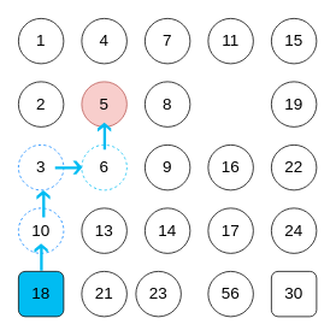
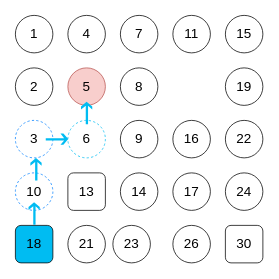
  <mxCell id="0" />
  <mxCell id="1" parent="0" />
  <mxCell id="2" value="1" style="ellipse;whiteSpace=wrap;html=1;aspect=fixed;fontSize=18;" vertex="1" parent="1"><mxGeometry x="20" y="20" width="50" height="50" as="geometry" /></mxCell>
  <mxCell id="3" value="4" style="ellipse;whiteSpace=wrap;html=1;aspect=fixed;fontSize=18;" vertex="1" parent="1"><mxGeometry x="90" y="20" width="50" height="50" as="geometry" /></mxCell>
  <mxCell id="4" value="7" style="ellipse;whiteSpace=wrap;html=1;aspect=fixed;fontSize=18;" vertex="1" parent="1"><mxGeometry x="160" y="20" width="50" height="50" as="geometry" /></mxCell>
  <mxCell id="5" value="11" style="ellipse;whiteSpace=wrap;html=1;aspect=fixed;fontSize=18;" vertex="1" parent="1"><mxGeometry x="230" y="20" width="50" height="50" as="geometry" /></mxCell>
  <mxCell id="6" value="15" style="ellipse;whiteSpace=wrap;html=1;aspect=fixed;fontSize=18;" vertex="1" parent="1"><mxGeometry x="300" y="20" width="50" height="50" as="geometry" /></mxCell>
  <mxCell id="7" value="2" style="ellipse;whiteSpace=wrap;html=1;aspect=fixed;fontSize=18;" vertex="1" parent="1"><mxGeometry x="20" y="90" width="50" height="50" as="geometry" /></mxCell>
  <mxCell id="8" value="5" style="ellipse;whiteSpace=wrap;html=1;aspect=fixed;fontSize=18;fillColor=#f8cecc;strokeColor=#b85450;" vertex="1" parent="1"><mxGeometry x="90" y="90" width="50" height="50" as="geometry" /></mxCell>
  <mxCell id="9" value="8" style="ellipse;whiteSpace=wrap;html=1;aspect=fixed;fontSize=18;" vertex="1" parent="1"><mxGeometry x="160" y="90" width="50" height="50" as="geometry" /></mxCell>
  <mxCell id="10" value="19" style="ellipse;whiteSpace=wrap;html=1;aspect=fixed;fontSize=18;" vertex="1" parent="1"><mxGeometry x="300" y="90" width="50" height="50" as="geometry" /></mxCell>
  <mxCell id="11" value="3" style="ellipse;whiteSpace=wrap;html=1;aspect=fixed;fontSize=18;strokeColor=#007FFF;dashed=1;" vertex="1" parent="1"><mxGeometry x="20" y="160" width="50" height="50" as="geometry" /></mxCell>
  <mxCell id="12" value="6" style="ellipse;whiteSpace=wrap;html=1;aspect=fixed;fontSize=18;dashed=1;strokeColor=#00BCF2;" vertex="1" parent="1"><mxGeometry x="90" y="160" width="50" height="50" as="geometry" /></mxCell>
  <mxCell id="13" value="9" style="ellipse;whiteSpace=wrap;html=1;aspect=fixed;fontSize=18;" vertex="1" parent="1"><mxGeometry x="160" y="160" width="50" height="50" as="geometry" /></mxCell>
  <mxCell id="14" value="16" style="ellipse;whiteSpace=wrap;html=1;aspect=fixed;fontSize=18;" vertex="1" parent="1"><mxGeometry x="230" y="160" width="50" height="50" as="geometry" /></mxCell>
  <mxCell id="15" value="22" style="ellipse;whiteSpace=wrap;html=1;aspect=fixed;fontSize=18;" vertex="1" parent="1"><mxGeometry x="300" y="160" width="50" height="50" as="geometry" /></mxCell>
  <mxCell id="16" value="10" style="ellipse;whiteSpace=wrap;html=1;aspect=fixed;fontSize=18;strokeColor=#007FFF;dashed=1;" vertex="1" parent="1"><mxGeometry x="20" y="230" width="50" height="50" as="geometry" /></mxCell>
- <mxCell id="17" value="13" style="ellipse;whiteSpace=wrap;html=1;aspect=fixed;fontSize=18;" vertex="1" parent="1"><mxGeometry x="90" y="230" width="50" height="50" as="geometry" /></mxCell>
+ <mxCell id="17" value="13" style="whiteSpace=wrap;html=1;aspect=fixed;fontSize=18;rounded=1;" vertex="1" parent="1"><mxGeometry x="90" y="230" width="50" height="50" as="geometry" /></mxCell>
  <mxCell id="18" value="14" style="ellipse;whiteSpace=wrap;html=1;aspect=fixed;fontSize=18;" vertex="1" parent="1"><mxGeometry x="160" y="230" width="50" height="50" as="geometry" /></mxCell>
  <mxCell id="19" value="17" style="ellipse;whiteSpace=wrap;html=1;aspect=fixed;fontSize=18;" vertex="1" parent="1"><mxGeometry x="230" y="230" width="50" height="50" as="geometry" /></mxCell>
  <mxCell id="20" value="24" style="ellipse;whiteSpace=wrap;html=1;aspect=fixed;fontSize=18;" vertex="1" parent="1"><mxGeometry x="300" y="230" width="50" height="50" as="geometry" /></mxCell>
  <mxCell id="21" value="18" style="whiteSpace=wrap;html=1;aspect=fixed;fontSize=18;fillColor=#00BCF2;rounded=1;" vertex="1" parent="1"><mxGeometry x="20" y="300" width="50" height="50" as="geometry" /></mxCell>
  <mxCell id="22" value="21" style="ellipse;whiteSpace=wrap;html=1;aspect=fixed;fontSize=18;" vertex="1" parent="1"><mxGeometry x="90" y="300" width="50" height="50" as="geometry" /></mxCell>
  <mxCell id="23" value="23" style="ellipse;whiteSpace=wrap;html=1;aspect=fixed;fontSize=18;" vertex="1" parent="1"><mxGeometry x="150" y="300" width="50" height="50" as="geometry" /></mxCell>
- <mxCell id="24" value="56" style="ellipse;whiteSpace=wrap;html=1;aspect=fixed;fontSize=18;" vertex="1" parent="1"><mxGeometry x="230" y="300" width="50" height="50" as="geometry" /></mxCell>
+ <mxCell id="24" value="26" style="ellipse;whiteSpace=wrap;html=1;aspect=fixed;fontSize=18;" vertex="1" parent="1"><mxGeometry x="230" y="300" width="50" height="50" as="geometry" /></mxCell>
  <mxCell id="25" value="30" style="whiteSpace=wrap;html=1;aspect=fixed;fontSize=18;rounded=1;" vertex="1" parent="1"><mxGeometry x="300" y="300" width="50" height="50" as="geometry" /></mxCell>
  <mxCell id="26" value="" style="shadow=0;dashed=0;html=1;strokeColor=none;labelPosition=center;verticalLabelPosition=bottom;verticalAlign=top;align=center;shape=mxgraph.mscae.deprecated.poster_arrow;fillColor=#00BCF2;fontSize=18;fontColor=#3333FF;direction=west;" vertex="1" parent="1"><mxGeometry x="37.5" y="269" width="15" height="30" as="geometry" /></mxCell>
  <mxCell id="27" value="" style="shadow=0;dashed=0;html=1;strokeColor=none;labelPosition=center;verticalLabelPosition=bottom;verticalAlign=top;align=center;shape=mxgraph.mscae.deprecated.poster_arrow;fillColor=#00BCF2;fontSize=18;fontColor=#3333FF;direction=west;" vertex="1" parent="1"><mxGeometry x="40" y="210" width="15" height="30" as="geometry" /></mxCell>
  <mxCell id="28" value="" style="shadow=0;dashed=0;html=1;strokeColor=none;labelPosition=center;verticalLabelPosition=bottom;verticalAlign=top;align=center;shape=mxgraph.mscae.deprecated.poster_arrow;fillColor=#00BCF2;fontSize=18;fontColor=#3333FF;direction=north;" vertex="1" parent="1"><mxGeometry x="60.5" y="177.5" width="30" height="15" as="geometry" /></mxCell>
  <mxCell id="29" value="" style="shadow=0;dashed=0;html=1;strokeColor=none;labelPosition=center;verticalLabelPosition=bottom;verticalAlign=top;align=center;shape=mxgraph.mscae.deprecated.poster_arrow;fillColor=#00BCF2;fontSize=18;fontColor=#3333FF;direction=west;" vertex="1" parent="1"><mxGeometry x="107.5" y="135" width="15" height="30" as="geometry" /></mxCell>
